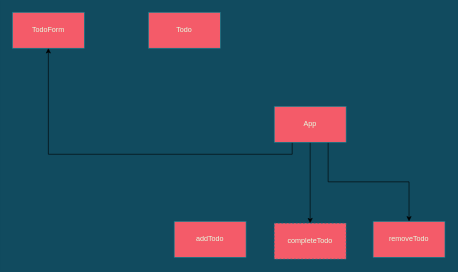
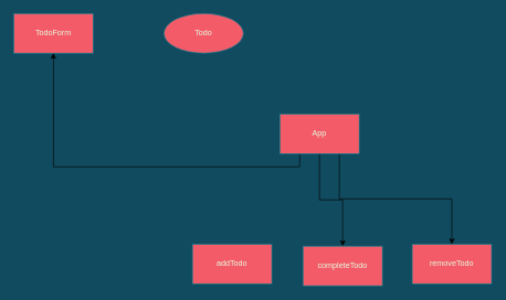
  <mxCell id="0" />
  <mxCell id="1" parent="0" />
- <mxCell id="2" value="Todo" style="rounded=0;whiteSpace=wrap;html=1;strokeColor=#028090;fillColor=#F45B69;fontColor=#E4FDE1;" parent="1" vertex="1"><mxGeometry x="247" y="20" width="120" height="60" as="geometry" /></mxCell>
+ <mxCell id="2" value="Todo" style="ellipse;whiteSpace=wrap;html=1;strokeColor=#028090;fillColor=#F45B69;fontColor=#E4FDE1;" parent="1" vertex="1"><mxGeometry x="247" y="20" width="120" height="60" as="geometry" /></mxCell>
  <mxCell id="3" value="TodoForm" style="rounded=0;whiteSpace=wrap;html=1;strokeColor=#028090;fillColor=#F45B69;fontColor=#E4FDE1;" vertex="1" parent="1"><mxGeometry x="20" y="20" width="120" height="60" as="geometry" /></mxCell>
  <mxCell id="4" style="edgeStyle=orthogonalEdgeStyle;rounded=0;orthogonalLoop=1;jettySize=auto;html=1;exitX=0.25;exitY=1;exitDx=0;exitDy=0;" edge="1" parent="1" source="7" target="3"><mxGeometry relative="1" as="geometry" /></mxCell>
  <mxCell id="5" style="edgeStyle=orthogonalEdgeStyle;rounded=0;orthogonalLoop=1;jettySize=auto;html=1;exitX=0.5;exitY=1;exitDx=0;exitDy=0;entryX=0.5;entryY=0;entryDx=0;entryDy=0;" edge="1" parent="1" source="7" target="8"><mxGeometry relative="1" as="geometry" /></mxCell>
  <mxCell id="6" style="edgeStyle=orthogonalEdgeStyle;rounded=0;orthogonalLoop=1;jettySize=auto;html=1;exitX=0.75;exitY=1;exitDx=0;exitDy=0;entryX=0.5;entryY=0;entryDx=0;entryDy=0;" edge="1" parent="1" source="7" target="9"><mxGeometry relative="1" as="geometry" /></mxCell>
- <mxCell id="7" value="App" style="rounded=0;whiteSpace=wrap;html=1;strokeColor=#028090;fillColor=#F45B69;fontColor=#E4FDE1;" vertex="1" parent="1"><mxGeometry x="457" y="177" width="120" height="60" as="geometry" /></mxCell>
- <mxCell id="8" value="completeTodo" style="rounded=0;whiteSpace=wrap;html=1;strokeColor=#028090;fillColor=#F45B69;fontColor=#E4FDE1;dashed=1;" vertex="1" parent="1"><mxGeometry x="457" y="372" width="120" height="60" as="geometry" /></mxCell>
+ <mxCell id="7" value="App" style="rounded=0;whiteSpace=wrap;html=1;strokeColor=#028090;fillColor=#F45B69;fontColor=#E4FDE1;" vertex="1" parent="1"><mxGeometry x="422" y="172" width="120" height="60" as="geometry" /></mxCell>
+ <mxCell id="8" value="completeTodo" style="rounded=0;whiteSpace=wrap;html=1;strokeColor=#028090;fillColor=#F45B69;fontColor=#E4FDE1;" vertex="1" parent="1"><mxGeometry x="457" y="372" width="120" height="60" as="geometry" /></mxCell>
  <mxCell id="9" value="removeTodo" style="rounded=0;whiteSpace=wrap;html=1;strokeColor=#028090;fillColor=#F45B69;fontColor=#E4FDE1;" vertex="1" parent="1"><mxGeometry x="622" y="369" width="120" height="60" as="geometry" /></mxCell>
  <mxCell id="10" value="addTodo" style="rounded=0;whiteSpace=wrap;html=1;strokeColor=#028090;fillColor=#F45B69;fontColor=#E4FDE1;" vertex="1" parent="1"><mxGeometry x="290" y="369" width="120" height="60" as="geometry" /></mxCell>
